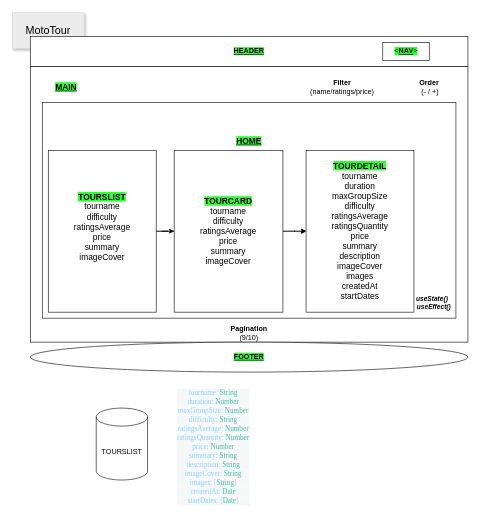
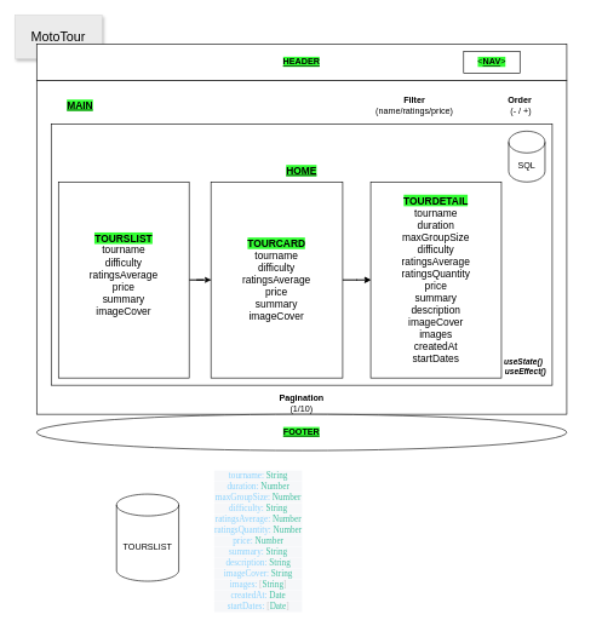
  <mxCell id="0" />
  <mxCell id="1" parent="0" />
  <mxCell id="2" value="&lt;font style=&quot;font-size: 18px&quot;&gt;MotoTour&lt;/font&gt;" style="rounded=0;whiteSpace=wrap;html=1;shadow=1;fillColor=#EBEBEB;strokeColor=#D9D9D9;" parent="1" vertex="1"><mxGeometry x="20" y="20" width="120" height="60" as="geometry" /></mxCell>
  <mxCell id="3" value="" style="rounded=0;whiteSpace=wrap;html=1;" parent="1" vertex="1"><mxGeometry x="50" y="110" width="730" height="460" as="geometry" /></mxCell>
  <mxCell id="4" value="&lt;span style=&quot;font-size: 14px ; background-color: rgb(51 , 255 , 51)&quot;&gt;&lt;b&gt;&lt;u&gt;HOME&lt;/u&gt;&lt;/b&gt;&lt;/span&gt;&lt;br&gt;&lt;br&gt;&lt;br&gt;&lt;br&gt;&lt;br&gt;&lt;br&gt;&lt;br&gt;&lt;br&gt;&lt;br&gt;&lt;br&gt;&lt;br&gt;&lt;br&gt;&lt;br&gt;&lt;br&gt;&lt;br&gt;&lt;br&gt;&lt;br&gt;" style="rounded=0;whiteSpace=wrap;html=1;" parent="1" vertex="1"><mxGeometry x="70" y="170" width="690" height="360" as="geometry" /></mxCell>
  <mxCell id="5" value="" style="edgeStyle=orthogonalEdgeStyle;rounded=0;orthogonalLoop=1;jettySize=auto;html=1;" parent="1" source="7" target="16" edge="1"><mxGeometry relative="1" as="geometry" /></mxCell>
  <mxCell id="6" style="edgeStyle=orthogonalEdgeStyle;rounded=0;orthogonalLoop=1;jettySize=auto;html=1;exitX=1;exitY=0.5;exitDx=0;exitDy=0;" parent="1" source="7" target="20" edge="1"><mxGeometry relative="1" as="geometry" /></mxCell>
  <mxCell id="7" value="&lt;font style=&quot;font-size: 14px&quot;&gt;&lt;font style=&quot;background-color: rgb(51 , 255 , 51)&quot;&gt;&lt;b&gt;TOURSLIST&lt;br&gt;&lt;/b&gt;&lt;/font&gt;&lt;div style=&quot;font-size: 12px&quot;&gt;&lt;span style=&quot;font-size: 14px&quot;&gt;tourname&lt;/span&gt;&lt;/div&gt;&lt;div style=&quot;font-size: 12px&quot;&gt;&lt;span style=&quot;font-size: 14px&quot;&gt;difficulty&lt;/span&gt;&lt;br&gt;&lt;/div&gt;&lt;div style=&quot;font-size: 12px&quot;&gt;&lt;span style=&quot;font-size: 14px&quot;&gt;ratingsAverage&lt;/span&gt;&lt;/div&gt;&lt;div style=&quot;font-size: 12px&quot;&gt;&lt;span style=&quot;font-size: 14px&quot;&gt;price&lt;/span&gt;&lt;br&gt;&lt;/div&gt;&lt;div style=&quot;font-size: 12px&quot;&gt;&lt;span style=&quot;font-size: 14px&quot;&gt;summary&lt;/span&gt;&lt;/div&gt;&lt;div style=&quot;font-size: 12px&quot;&gt;&lt;span style=&quot;font-size: 14px&quot;&gt;imageCover&lt;/span&gt;&lt;br&gt;&lt;/div&gt;&lt;div style=&quot;font-size: 12px&quot;&gt;&lt;br&gt;&lt;/div&gt;&lt;/font&gt;" style="rounded=0;whiteSpace=wrap;html=1;" parent="1" vertex="1"><mxGeometry x="80" y="250" width="180" height="270" as="geometry" /></mxCell>
  <mxCell id="8" value="&lt;font style=&quot;font-size: 11px&quot;&gt;&lt;b&gt;&lt;i&gt;useState()&amp;nbsp;&lt;br&gt;&amp;nbsp;useEffect()&lt;/i&gt;&lt;/b&gt;&lt;/font&gt;" style="text;html=1;strokeColor=none;fillColor=none;align=center;verticalAlign=middle;whiteSpace=wrap;rounded=0;fontFamily=Helvetica;fontSize=10;" parent="1" vertex="1"><mxGeometry x="637" y="490" width="170" height="30" as="geometry" /></mxCell>
  <mxCell id="9" value="&lt;u&gt;&lt;b style=&quot;background-color: rgb(51 , 255 , 51)&quot;&gt;FOOTER&lt;/b&gt;&lt;/u&gt;" style="ellipse;whiteSpace=wrap;html=1;" parent="1" vertex="1"><mxGeometry x="50" y="570" width="730" height="50" as="geometry" /></mxCell>
  <mxCell id="10" value="&lt;span style=&quot;background-color: rgb(51 , 255 , 51)&quot;&gt;&lt;b&gt;&lt;u&gt;HEADER&lt;/u&gt;&lt;/b&gt;&lt;/span&gt;" style="rounded=0;whiteSpace=wrap;html=1;" parent="1" vertex="1"><mxGeometry x="50" y="60" width="730" height="50" as="geometry" /></mxCell>
  <mxCell id="11" value="&lt;span style=&quot;background-color: rgb(51 , 255 , 51)&quot;&gt;&amp;lt;&lt;b&gt;&lt;u&gt;NAV&lt;/u&gt;&lt;/b&gt;&amp;gt;&lt;/span&gt;" style="rounded=0;whiteSpace=wrap;html=1;" parent="1" vertex="1"><mxGeometry x="638" y="70" width="77.5" height="30" as="geometry" /></mxCell>
  <mxCell id="12" value="&lt;span style=&quot;font-size: 14px ; background-color: rgb(51 , 255 , 51)&quot;&gt;&lt;b&gt;&lt;u&gt;MAIN&lt;/u&gt;&lt;/b&gt;&lt;/span&gt;" style="text;html=1;strokeColor=none;fillColor=none;align=center;verticalAlign=middle;whiteSpace=wrap;rounded=0;" parent="1" vertex="1"><mxGeometry x="80" y="130" width="60" height="30" as="geometry" /></mxCell>
  <mxCell id="13" value="&lt;b&gt;Filter&lt;/b&gt; (name/ratings/price)" style="text;html=1;strokeColor=none;fillColor=none;align=center;verticalAlign=middle;whiteSpace=wrap;rounded=0;" parent="1" vertex="1"><mxGeometry x="515" y="130" width="110.5" height="30" as="geometry" /></mxCell>
- <mxCell id="14" value="&lt;b&gt;Pagination&lt;/b&gt; (9/10)" style="text;html=1;strokeColor=none;fillColor=none;align=center;verticalAlign=middle;whiteSpace=wrap;rounded=0;" parent="1" vertex="1"><mxGeometry x="385" y="540" width="60" height="30" as="geometry" /></mxCell>
+ <mxCell id="14" value="&lt;b&gt;Pagination&lt;/b&gt; (1/10)" style="text;html=1;strokeColor=none;fillColor=none;align=center;verticalAlign=middle;whiteSpace=wrap;rounded=0;" parent="1" vertex="1"><mxGeometry x="385" y="540" width="60" height="30" as="geometry" /></mxCell>
  <mxCell id="15" value="" style="edgeStyle=orthogonalEdgeStyle;rounded=0;orthogonalLoop=1;jettySize=auto;html=1;" parent="1" source="16" target="20" edge="1"><mxGeometry relative="1" as="geometry" /></mxCell>
  <mxCell id="16" value="&lt;font style=&quot;font-size: 14px&quot;&gt;&lt;font style=&quot;background-color: rgb(51 , 255 , 51)&quot;&gt;&lt;b&gt;TOURCARD&lt;br&gt;&lt;/b&gt;&lt;/font&gt;&lt;div style=&quot;font-size: 12px&quot;&gt;&lt;div&gt;&lt;span style=&quot;font-size: 14px&quot;&gt;tourname&lt;/span&gt;&lt;/div&gt;&lt;div&gt;&lt;span style=&quot;font-size: 14px&quot;&gt;difficulty&lt;/span&gt;&lt;br&gt;&lt;/div&gt;&lt;div&gt;&lt;span style=&quot;font-size: 14px&quot;&gt;ratingsAverage&lt;/span&gt;&lt;/div&gt;&lt;div&gt;&lt;span style=&quot;font-size: 14px&quot;&gt;price&lt;/span&gt;&lt;br&gt;&lt;/div&gt;&lt;div&gt;&lt;span style=&quot;font-size: 14px&quot;&gt;summary&lt;/span&gt;&lt;/div&gt;&lt;div&gt;&lt;span style=&quot;font-size: 14px&quot;&gt;imageCover&lt;/span&gt;&lt;/div&gt;&lt;/div&gt;&lt;/font&gt;" style="rounded=0;whiteSpace=wrap;html=1;" parent="1" vertex="1"><mxGeometry x="290" y="250" width="181.43" height="270" as="geometry" /></mxCell>
  <mxCell id="17" value="&lt;b&gt;Order&lt;br&gt;&lt;/b&gt;&amp;nbsp;(- / +)" style="text;html=1;strokeColor=none;fillColor=none;align=center;verticalAlign=middle;whiteSpace=wrap;rounded=0;" parent="1" vertex="1"><mxGeometry x="660.25" y="130" width="110.5" height="30" as="geometry" /></mxCell>
+ <mxCell id="18" value="SQL" style="shape=cylinder3;whiteSpace=wrap;html=1;boundedLbl=1;backgroundOutline=1;size=15;" parent="1" vertex="1"><mxGeometry x="700" y="180" width="50" height="70" as="geometry" /></mxCell>
  <mxCell id="19" value="TOURSLIST" style="shape=cylinder3;whiteSpace=wrap;html=1;boundedLbl=1;backgroundOutline=1;size=15;" parent="1" vertex="1"><mxGeometry x="160" y="680" width="85.71" height="120" as="geometry" /></mxCell>
  <mxCell id="20" value="&lt;font&gt;&lt;font style=&quot;font-size: 14px ; background-color: rgb(51 , 255 , 51)&quot;&gt;&lt;b&gt;TOURDETAIL&lt;br&gt;&lt;/b&gt;&lt;/font&gt;&lt;div&gt;&lt;span style=&quot;font-size: 14px&quot;&gt;tourname&lt;/span&gt;&lt;/div&gt;&lt;div&gt;&lt;span style=&quot;font-size: 14px&quot;&gt;duration&lt;/span&gt;&lt;/div&gt;&lt;div&gt;&lt;span style=&quot;font-size: 14px&quot;&gt;maxGroupSize&lt;/span&gt;&lt;/div&gt;&lt;div&gt;&lt;span style=&quot;font-size: 14px&quot;&gt;difficulty&lt;/span&gt;&lt;/div&gt;&lt;div&gt;&lt;span style=&quot;font-size: 14px&quot;&gt;ratingsAverage&lt;/span&gt;&lt;/div&gt;&lt;div&gt;&lt;span style=&quot;font-size: 14px&quot;&gt;ratingsQuantity&lt;/span&gt;&lt;/div&gt;&lt;div&gt;&lt;span style=&quot;font-size: 14px&quot;&gt;price&lt;/span&gt;&lt;/div&gt;&lt;div&gt;&lt;span style=&quot;font-size: 14px&quot;&gt;summary&lt;/span&gt;&lt;/div&gt;&lt;div&gt;&lt;span style=&quot;font-size: 14px&quot;&gt;description&lt;/span&gt;&lt;/div&gt;&lt;div&gt;&lt;span style=&quot;font-size: 14px&quot;&gt;imageCover&lt;/span&gt;&lt;/div&gt;&lt;div&gt;&lt;span style=&quot;font-size: 14px&quot;&gt;images&lt;/span&gt;&lt;/div&gt;&lt;div&gt;&lt;span style=&quot;font-size: 14px&quot;&gt;createdAt&lt;/span&gt;&lt;/div&gt;&lt;div&gt;&lt;span style=&quot;font-size: 14px&quot;&gt;startDates&lt;/span&gt;&lt;/div&gt;&lt;/font&gt;" style="rounded=0;whiteSpace=wrap;html=1;" parent="1" vertex="1"><mxGeometry x="510" y="250" width="180" height="270" as="geometry" /></mxCell>
  <mxCell id="21" value="&lt;p class=&quot;p1&quot; style=&quot;margin: 0px ; font-stretch: normal ; line-height: normal ; font-family: &amp;#34;menlo&amp;#34; ; color: rgb(140 , 211 , 254) ; background-color: rgb(246 , 247 , 249)&quot;&gt;&lt;span class=&quot;s1&quot;&gt;tourname:&lt;/span&gt;&lt;span class=&quot;s2&quot; style=&quot;color: rgb(202 , 202 , 202)&quot;&gt; &lt;/span&gt;&lt;span class=&quot;s3&quot; style=&quot;color: rgb(67 , 192 , 160)&quot;&gt;String&lt;/span&gt;&lt;/p&gt;&lt;p class=&quot;p1&quot; style=&quot;margin: 0px ; font-stretch: normal ; line-height: normal ; font-family: &amp;#34;menlo&amp;#34; ; color: rgb(140 , 211 , 254) ; background-color: rgb(246 , 247 , 249)&quot;&gt;&lt;span class=&quot;s1&quot;&gt;duration:&lt;/span&gt;&lt;span class=&quot;s2&quot; style=&quot;color: rgb(202 , 202 , 202)&quot;&gt;&amp;nbsp;&lt;/span&gt;&lt;span class=&quot;s3&quot; style=&quot;color: rgb(67 , 192 , 160)&quot;&gt;Number&lt;/span&gt;&lt;/p&gt;&lt;p class=&quot;p1&quot; style=&quot;margin: 0px ; font-stretch: normal ; line-height: normal ; font-family: &amp;#34;menlo&amp;#34; ; color: rgb(140 , 211 , 254) ; background-color: rgb(246 , 247 , 249)&quot;&gt;&lt;span class=&quot;s1&quot;&gt;maxGroupSize:&lt;/span&gt;&lt;span class=&quot;s2&quot; style=&quot;color: rgb(202 , 202 , 202)&quot;&gt;&amp;nbsp;&lt;/span&gt;&lt;span class=&quot;s3&quot; style=&quot;color: rgb(67 , 192 , 160)&quot;&gt;Number&lt;/span&gt;&lt;/p&gt;&lt;p class=&quot;p1&quot; style=&quot;margin: 0px ; font-stretch: normal ; line-height: normal ; font-family: &amp;#34;menlo&amp;#34; ; color: rgb(140 , 211 , 254) ; background-color: rgb(246 , 247 , 249)&quot;&gt;&lt;span class=&quot;s1&quot;&gt;difficulty:&lt;/span&gt;&lt;span class=&quot;s2&quot; style=&quot;color: rgb(202 , 202 , 202)&quot;&gt;&amp;nbsp;&lt;/span&gt;&lt;span class=&quot;s3&quot; style=&quot;color: rgb(67 , 192 , 160)&quot;&gt;String&lt;/span&gt;&lt;/p&gt;&lt;p class=&quot;p1&quot; style=&quot;margin: 0px ; font-stretch: normal ; line-height: normal ; font-family: &amp;#34;menlo&amp;#34; ; color: rgb(140 , 211 , 254) ; background-color: rgb(246 , 247 , 249)&quot;&gt;&lt;span class=&quot;s1&quot;&gt;ratingsAverage:&lt;/span&gt;&lt;span class=&quot;s2&quot; style=&quot;color: rgb(202 , 202 , 202)&quot;&gt;&amp;nbsp;&lt;/span&gt;&lt;span class=&quot;s3&quot; style=&quot;color: rgb(67 , 192 , 160)&quot;&gt;Number&lt;/span&gt;&lt;/p&gt;&lt;p class=&quot;p1&quot; style=&quot;margin: 0px ; font-stretch: normal ; line-height: normal ; font-family: &amp;#34;menlo&amp;#34; ; color: rgb(140 , 211 , 254) ; background-color: rgb(246 , 247 , 249)&quot;&gt;&lt;span class=&quot;s1&quot;&gt;ratingsQuantity:&lt;/span&gt;&lt;span class=&quot;s2&quot; style=&quot;color: rgb(202 , 202 , 202)&quot;&gt;&amp;nbsp;&lt;/span&gt;&lt;span class=&quot;s3&quot; style=&quot;color: rgb(67 , 192 , 160)&quot;&gt;Number&lt;/span&gt;&lt;/p&gt;&lt;p class=&quot;p1&quot; style=&quot;margin: 0px ; font-stretch: normal ; line-height: normal ; font-family: &amp;#34;menlo&amp;#34; ; color: rgb(140 , 211 , 254) ; background-color: rgb(246 , 247 , 249)&quot;&gt;&lt;span class=&quot;s1&quot;&gt;price:&lt;/span&gt;&lt;span class=&quot;s2&quot; style=&quot;color: rgb(202 , 202 , 202)&quot;&gt;&amp;nbsp;&lt;/span&gt;&lt;span class=&quot;s3&quot; style=&quot;color: rgb(67 , 192 , 160)&quot;&gt;Number&lt;/span&gt;&lt;/p&gt;&lt;p class=&quot;p1&quot; style=&quot;margin: 0px ; font-stretch: normal ; line-height: normal ; font-family: &amp;#34;menlo&amp;#34; ; color: rgb(140 , 211 , 254) ; background-color: rgb(246 , 247 , 249)&quot;&gt;&lt;span class=&quot;s1&quot;&gt;summary:&lt;/span&gt;&lt;span class=&quot;s2&quot; style=&quot;color: rgb(202 , 202 , 202)&quot;&gt;&amp;nbsp;&lt;/span&gt;&lt;span class=&quot;s3&quot; style=&quot;color: rgb(67 , 192 , 160)&quot;&gt;String&lt;/span&gt;&lt;/p&gt;&lt;p class=&quot;p1&quot; style=&quot;margin: 0px ; font-stretch: normal ; line-height: normal ; font-family: &amp;#34;menlo&amp;#34; ; color: rgb(140 , 211 , 254) ; background-color: rgb(246 , 247 , 249)&quot;&gt;&lt;span class=&quot;s1&quot;&gt;description:&lt;/span&gt;&lt;span class=&quot;s2&quot; style=&quot;color: rgb(202 , 202 , 202)&quot;&gt;&amp;nbsp;&lt;/span&gt;&lt;span class=&quot;s3&quot; style=&quot;color: rgb(67 , 192 , 160)&quot;&gt;String&lt;/span&gt;&lt;/p&gt;&lt;p class=&quot;p1&quot; style=&quot;margin: 0px ; font-stretch: normal ; line-height: normal ; font-family: &amp;#34;menlo&amp;#34; ; color: rgb(140 , 211 , 254) ; background-color: rgb(246 , 247 , 249)&quot;&gt;&lt;span class=&quot;s1&quot;&gt;imageCover:&lt;/span&gt;&lt;span class=&quot;s2&quot; style=&quot;color: rgb(202 , 202 , 202)&quot;&gt;&amp;nbsp;&lt;/span&gt;&lt;span class=&quot;s3&quot; style=&quot;color: rgb(67 , 192 , 160)&quot;&gt;String&lt;/span&gt;&lt;/p&gt;&lt;p class=&quot;p1&quot; style=&quot;margin: 0px ; font-stretch: normal ; line-height: normal ; font-family: &amp;#34;menlo&amp;#34; ; color: rgb(140 , 211 , 254) ; background-color: rgb(246 , 247 , 249)&quot;&gt;&lt;span class=&quot;s1&quot;&gt;images:&lt;/span&gt;&lt;span class=&quot;s2&quot; style=&quot;color: rgb(202 , 202 , 202)&quot;&gt;&amp;nbsp;[&lt;/span&gt;&lt;span class=&quot;s3&quot; style=&quot;color: rgb(67 , 192 , 160)&quot;&gt;String&lt;/span&gt;&lt;span class=&quot;s2&quot; style=&quot;color: rgb(202 , 202 , 202)&quot;&gt;]&lt;/span&gt;&lt;/p&gt;&lt;p class=&quot;p1&quot; style=&quot;margin: 0px ; font-stretch: normal ; line-height: normal ; font-family: &amp;#34;menlo&amp;#34; ; color: rgb(140 , 211 , 254) ; background-color: rgb(246 , 247 , 249)&quot;&gt;&lt;span class=&quot;s1&quot;&gt;createdAt:&lt;/span&gt;&lt;span class=&quot;s2&quot; style=&quot;color: rgb(202 , 202 , 202)&quot;&gt;&amp;nbsp;&lt;/span&gt;&lt;span class=&quot;s3&quot; style=&quot;color: rgb(67 , 192 , 160)&quot;&gt;Date&lt;/span&gt;&lt;/p&gt;&lt;p class=&quot;p1&quot; style=&quot;margin: 0px ; font-stretch: normal ; line-height: normal ; font-family: &amp;#34;menlo&amp;#34; ; color: rgb(140 , 211 , 254) ; background-color: rgb(246 , 247 , 249)&quot;&gt;&lt;span class=&quot;s1&quot;&gt;startDates:&lt;/span&gt;&lt;span class=&quot;s2&quot; style=&quot;color: rgb(202 , 202 , 202)&quot;&gt;&amp;nbsp;[&lt;/span&gt;&lt;span class=&quot;s3&quot; style=&quot;color: rgb(67 , 192 , 160)&quot;&gt;Date&lt;/span&gt;&lt;span class=&quot;s2&quot; style=&quot;color: rgb(202 , 202 , 202)&quot;&gt;]&lt;/span&gt;&lt;/p&gt;" style="text;html=1;align=center;verticalAlign=middle;resizable=0;points=[];autosize=1;strokeColor=none;fillColor=none;" parent="1" vertex="1"><mxGeometry x="265" y="650" width="180" height="190" as="geometry" /></mxCell>
